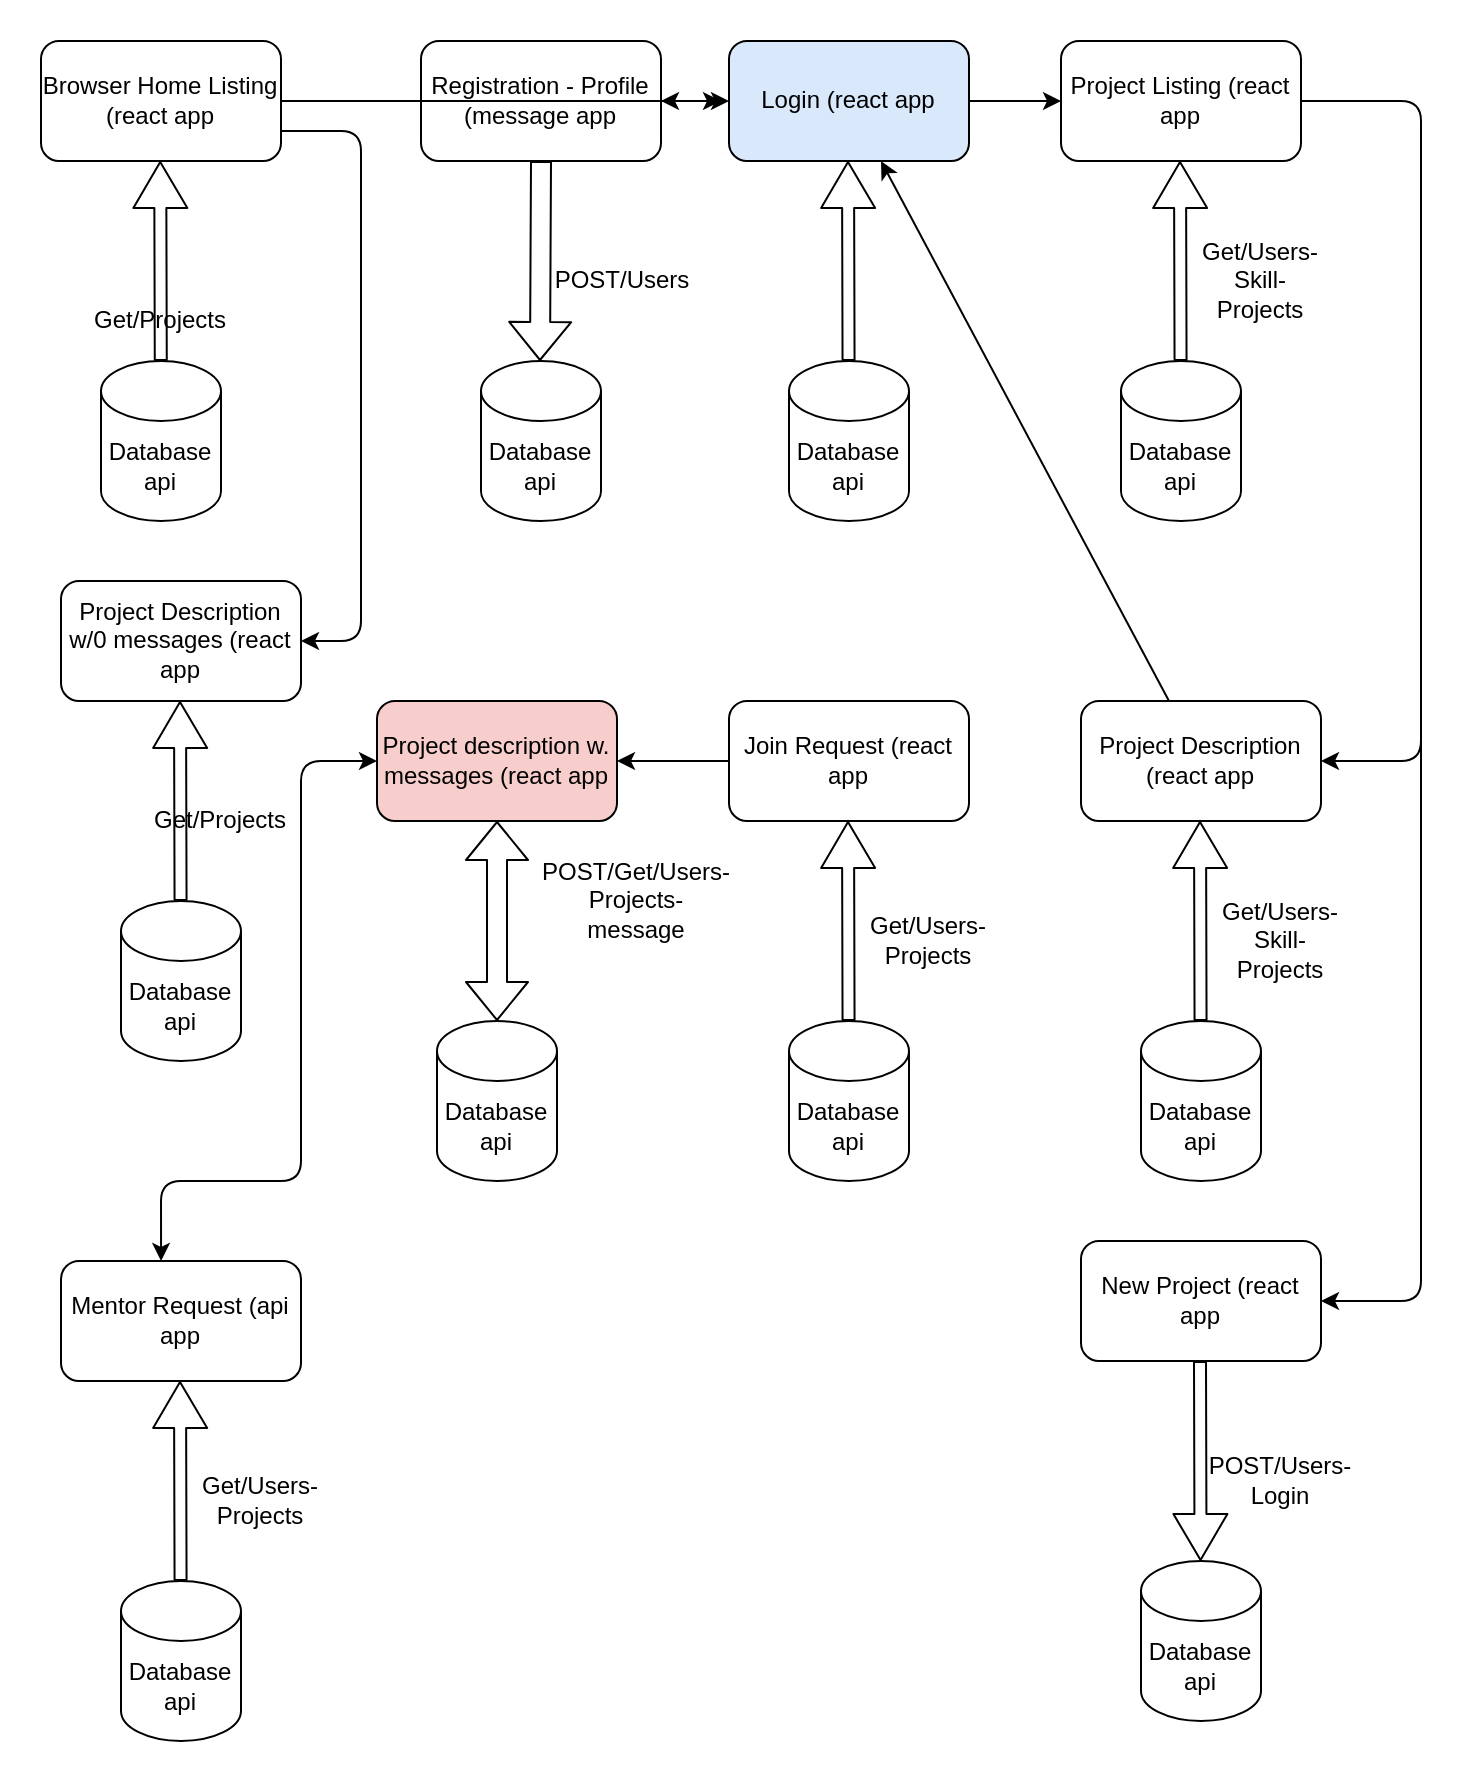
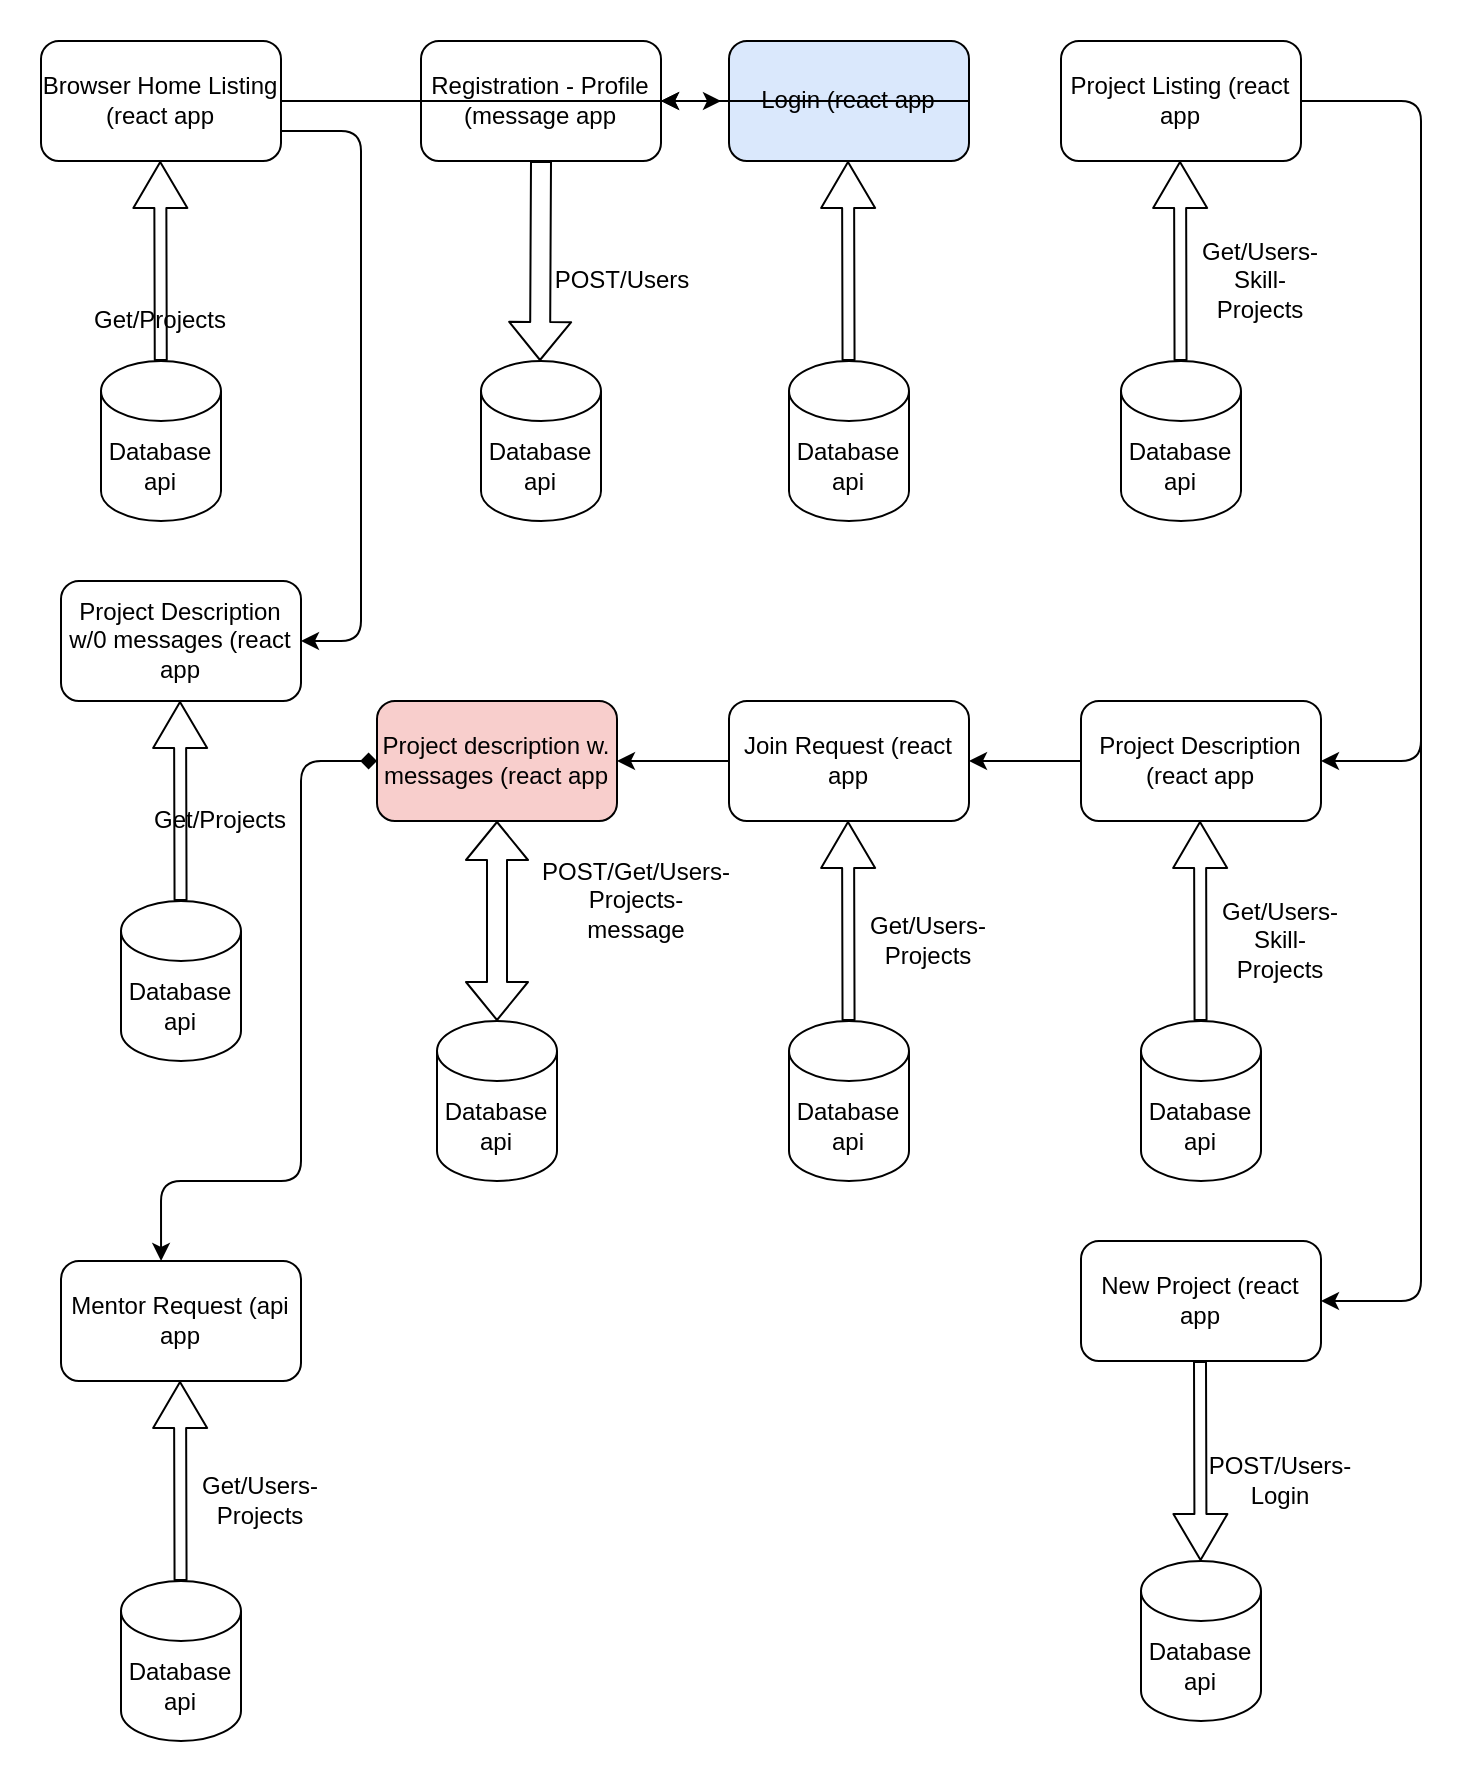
  <mxCell id="0" />
  <mxCell id="1" parent="0" />
  <mxCell id="2" value="Browser Home Listing&lt;br&gt;(react app" style="rounded=1;whiteSpace=wrap;html=1;" vertex="1" parent="1"><mxGeometry x="20" y="20" width="120" height="60" as="geometry" /></mxCell>
  <mxCell id="3" value="" style="shape=flexArrow;endArrow=classic;html=1;width=6;endSize=7.33;" edge="1" parent="1" source="4"><mxGeometry width="50" height="50" relative="1" as="geometry"><mxPoint x="79.5" y="120" as="sourcePoint" /><mxPoint x="79.611" y="80" as="targetPoint" /></mxGeometry></mxCell>
  <mxCell id="4" value="Database&lt;br&gt;api" style="shape=cylinder3;whiteSpace=wrap;html=1;boundedLbl=1;backgroundOutline=1;size=15;" vertex="1" parent="1"><mxGeometry x="50" y="180" width="60" height="80" as="geometry" /></mxCell>
  <mxCell id="5" value="Get/Projects" style="text;html=1;strokeColor=none;fillColor=none;align=center;verticalAlign=middle;whiteSpace=wrap;rounded=0;" vertex="1" parent="1"><mxGeometry x="59.5" y="150" width="40" height="20" as="geometry" /></mxCell>
  <mxCell id="6" value="Registration - Profile&lt;br&gt;(message app" style="rounded=1;whiteSpace=wrap;html=1;" vertex="1" parent="1"><mxGeometry x="210" y="20" width="120" height="60" as="geometry" /></mxCell>
  <mxCell id="7" value="Database&lt;br&gt;api" style="shape=cylinder3;whiteSpace=wrap;html=1;boundedLbl=1;backgroundOutline=1;size=15;" vertex="1" parent="1"><mxGeometry x="240" y="180" width="60" height="80" as="geometry" /></mxCell>
  <mxCell id="8" value="POST/Users" style="text;html=1;strokeColor=none;fillColor=none;align=center;verticalAlign=middle;whiteSpace=wrap;rounded=0;" vertex="1" parent="1"><mxGeometry x="291" y="130" width="40" height="20" as="geometry" /></mxCell>
- <mxCell id="9" value="" style="endArrow=classic;html=1;exitX=1;exitY=0.5;exitDx=0;exitDy=0;entryX=0;entryY=0.5;entryDx=0;entryDy=0;" edge="1" parent="1" source="2" target="11"><mxGeometry width="50" height="50" relative="1" as="geometry"><mxPoint x="160" y="100" as="sourcePoint" /><mxPoint x="210" y="50" as="targetPoint" /></mxGeometry></mxCell>
+ <mxCell id="9" value="" style="endArrow=none;html=1;exitX=1;exitY=0.5;exitDx=0;exitDy=0;entryX=0;entryY=0.5;entryDx=0;entryDy=0;" edge="1" parent="1" source="2" target="11"><mxGeometry width="50" height="50" relative="1" as="geometry"><mxPoint x="160" y="100" as="sourcePoint" /><mxPoint x="210" y="50" as="targetPoint" /></mxGeometry></mxCell>
  <mxCell id="10" value="" style="shape=flexArrow;endArrow=classic;html=1;" edge="1" parent="1"><mxGeometry width="50" height="50" relative="1" as="geometry"><mxPoint x="270" y="80" as="sourcePoint" /><mxPoint x="269.5" y="180" as="targetPoint" /></mxGeometry></mxCell>
  <mxCell id="11" value="Login (react app" style="rounded=1;whiteSpace=wrap;html=1;fillColor=#dae8fc;" vertex="1" parent="1"><mxGeometry x="364" y="20" width="120" height="60" as="geometry" /></mxCell>
  <mxCell id="12" value="Database&lt;br&gt;api" style="shape=cylinder3;whiteSpace=wrap;html=1;boundedLbl=1;backgroundOutline=1;size=15;" vertex="1" parent="1"><mxGeometry x="394" y="180" width="60" height="80" as="geometry" /></mxCell>
  <mxCell id="13" value="" style="shape=flexArrow;endArrow=classic;html=1;width=6;endSize=7.33;" edge="1" parent="1"><mxGeometry width="50" height="50" relative="1" as="geometry"><mxPoint x="423.779" y="180" as="sourcePoint" /><mxPoint x="423.501" y="80" as="targetPoint" /></mxGeometry></mxCell>
  <mxCell id="14" value="" style="endArrow=classic;startArrow=classic;html=1;exitX=1;exitY=0.5;exitDx=0;exitDy=0;" edge="1" parent="1" source="6"><mxGeometry width="50" height="50" relative="1" as="geometry"><mxPoint x="320" y="120" as="sourcePoint" /><mxPoint x="360" y="50" as="targetPoint" /></mxGeometry></mxCell>
  <mxCell id="15" value="Project Listing (react app" style="rounded=1;whiteSpace=wrap;html=1;" vertex="1" parent="1"><mxGeometry x="530" y="20" width="120" height="60" as="geometry" /></mxCell>
  <mxCell id="16" value="Database&lt;br&gt;api" style="shape=cylinder3;whiteSpace=wrap;html=1;boundedLbl=1;backgroundOutline=1;size=15;" vertex="1" parent="1"><mxGeometry x="560" y="180" width="60" height="80" as="geometry" /></mxCell>
  <mxCell id="17" value="Get/Users-Skill-Projects" style="text;html=1;strokeColor=none;fillColor=none;align=center;verticalAlign=middle;whiteSpace=wrap;rounded=0;" vertex="1" parent="1"><mxGeometry x="610" y="130" width="40" height="20" as="geometry" /></mxCell>
  <mxCell id="18" value="" style="shape=flexArrow;endArrow=classic;html=1;width=6;endSize=7.33;" edge="1" parent="1"><mxGeometry width="50" height="50" relative="1" as="geometry"><mxPoint x="589.779" y="180" as="sourcePoint" /><mxPoint x="589.501" y="80" as="targetPoint" /></mxGeometry></mxCell>
- <mxCell id="19" value="" style="endArrow=classic;html=1;exitX=1;exitY=0.5;exitDx=0;exitDy=0;entryX=0;entryY=0.5;entryDx=0;entryDy=0;" edge="1" parent="1" source="11" target="15"><mxGeometry width="50" height="50" relative="1" as="geometry"><mxPoint x="480" y="80" as="sourcePoint" /><mxPoint x="530" y="30" as="targetPoint" /></mxGeometry></mxCell>
+ <mxCell id="19" value="" style="endArrow=classic;html=1;exitX=1;exitY=0.5;exitDx=0;exitDy=0;" edge="1" parent="1" source="11" target="6"><mxGeometry width="50" height="50" relative="1" as="geometry"><mxPoint x="480" y="80" as="sourcePoint" /><mxPoint x="530" y="30" as="targetPoint" /></mxGeometry></mxCell>
  <mxCell id="20" value="Project Description (react app" style="rounded=1;whiteSpace=wrap;html=1;" vertex="1" parent="1"><mxGeometry x="540" y="350" width="120" height="60" as="geometry" /></mxCell>
  <mxCell id="21" value="Database&lt;br&gt;api" style="shape=cylinder3;whiteSpace=wrap;html=1;boundedLbl=1;backgroundOutline=1;size=15;" vertex="1" parent="1"><mxGeometry x="570" y="510" width="60" height="80" as="geometry" /></mxCell>
  <mxCell id="22" value="Get/Users-Skill-Projects" style="text;html=1;strokeColor=none;fillColor=none;align=center;verticalAlign=middle;whiteSpace=wrap;rounded=0;" vertex="1" parent="1"><mxGeometry x="620" y="460" width="40" height="20" as="geometry" /></mxCell>
  <mxCell id="23" value="" style="shape=flexArrow;endArrow=classic;html=1;width=6;endSize=7.33;" edge="1" parent="1"><mxGeometry width="50" height="50" relative="1" as="geometry"><mxPoint x="599.779" y="510" as="sourcePoint" /><mxPoint x="599.501" y="410" as="targetPoint" /></mxGeometry></mxCell>
  <mxCell id="24" value="" style="endArrow=classic;html=1;entryX=1;entryY=0.5;entryDx=0;entryDy=0;" edge="1" parent="1" target="20"><mxGeometry width="50" height="50" relative="1" as="geometry"><mxPoint x="650" y="50" as="sourcePoint" /><mxPoint x="710" y="370" as="targetPoint" /><Array as="points"><mxPoint x="710" y="50" /><mxPoint x="710" y="380" /></Array></mxGeometry></mxCell>
  <mxCell id="25" value="" style="endArrow=classic;html=1;exitX=1;exitY=0.75;exitDx=0;exitDy=0;entryX=1;entryY=0.5;entryDx=0;entryDy=0;" edge="1" parent="1" source="2" target="26"><mxGeometry width="50" height="50" relative="1" as="geometry"><mxPoint x="340" y="300" as="sourcePoint" /><mxPoint x="390" y="250" as="targetPoint" /><Array as="points"><mxPoint x="180" y="65" /><mxPoint x="180" y="270" /><mxPoint x="180" y="320" /></Array></mxGeometry></mxCell>
  <mxCell id="26" value="Project Description w/0 messages (react app" style="rounded=1;whiteSpace=wrap;html=1;" vertex="1" parent="1"><mxGeometry x="30" y="290" width="120" height="60" as="geometry" /></mxCell>
  <mxCell id="27" value="Database&lt;br&gt;api" style="shape=cylinder3;whiteSpace=wrap;html=1;boundedLbl=1;backgroundOutline=1;size=15;" vertex="1" parent="1"><mxGeometry x="60" y="450" width="60" height="80" as="geometry" /></mxCell>
  <mxCell id="28" value="" style="shape=flexArrow;endArrow=classic;html=1;width=6;endSize=7.33;" edge="1" parent="1"><mxGeometry width="50" height="50" relative="1" as="geometry"><mxPoint x="89.779" y="450" as="sourcePoint" /><mxPoint x="89.501" y="350" as="targetPoint" /></mxGeometry></mxCell>
  <mxCell id="29" value="Get/Projects" style="text;html=1;strokeColor=none;fillColor=none;align=center;verticalAlign=middle;whiteSpace=wrap;rounded=0;" vertex="1" parent="1"><mxGeometry x="90" y="400" width="40" height="20" as="geometry" /></mxCell>
  <mxCell id="30" value="Join Request (react app" style="rounded=1;whiteSpace=wrap;html=1;" vertex="1" parent="1"><mxGeometry x="364" y="350" width="120" height="60" as="geometry" /></mxCell>
  <mxCell id="31" value="Database&lt;br&gt;api" style="shape=cylinder3;whiteSpace=wrap;html=1;boundedLbl=1;backgroundOutline=1;size=15;" vertex="1" parent="1"><mxGeometry x="394" y="510" width="60" height="80" as="geometry" /></mxCell>
  <mxCell id="32" value="Get/Users-Projects" style="text;html=1;strokeColor=none;fillColor=none;align=center;verticalAlign=middle;whiteSpace=wrap;rounded=0;" vertex="1" parent="1"><mxGeometry x="444" y="460" width="40" height="20" as="geometry" /></mxCell>
  <mxCell id="33" value="" style="shape=flexArrow;endArrow=classic;html=1;width=6;endSize=7.33;" edge="1" parent="1"><mxGeometry width="50" height="50" relative="1" as="geometry"><mxPoint x="423.779" y="510" as="sourcePoint" /><mxPoint x="423.501" y="410" as="targetPoint" /></mxGeometry></mxCell>
- <mxCell id="34" value="" style="endArrow=classic;html=1;" edge="1" parent="1" source="20" target="11"><mxGeometry width="50" height="50" relative="1" as="geometry"><mxPoint x="484" y="350" as="sourcePoint" /><mxPoint x="434" y="400" as="targetPoint" /></mxGeometry></mxCell>
+ <mxCell id="34" value="" style="endArrow=classic;html=1;entryX=1;entryY=0.5;entryDx=0;entryDy=0;" edge="1" parent="1" source="20" target="30"><mxGeometry width="50" height="50" relative="1" as="geometry"><mxPoint x="484" y="350" as="sourcePoint" /><mxPoint x="434" y="400" as="targetPoint" /></mxGeometry></mxCell>
  <mxCell id="35" value="Project description w. messages (react app" style="rounded=1;whiteSpace=wrap;html=1;fillColor=#f8cecc;" vertex="1" parent="1"><mxGeometry x="188" y="350" width="120" height="60" as="geometry" /></mxCell>
  <mxCell id="36" value="Database&lt;br&gt;api" style="shape=cylinder3;whiteSpace=wrap;html=1;boundedLbl=1;backgroundOutline=1;size=15;" vertex="1" parent="1"><mxGeometry x="218" y="510" width="60" height="80" as="geometry" /></mxCell>
  <mxCell id="37" value="POST/Get/Users-Projects-message" style="text;html=1;strokeColor=none;fillColor=none;align=center;verticalAlign=middle;whiteSpace=wrap;rounded=0;" vertex="1" parent="1"><mxGeometry x="298" y="440" width="40" height="20" as="geometry" /></mxCell>
  <mxCell id="38" value="" style="endArrow=classic;html=1;entryX=1;entryY=0.5;entryDx=0;entryDy=0;" edge="1" parent="1" target="35"><mxGeometry width="50" height="50" relative="1" as="geometry"><mxPoint x="364" y="380" as="sourcePoint" /><mxPoint x="258" y="400" as="targetPoint" /></mxGeometry></mxCell>
  <mxCell id="39" value="Mentor Request (api app" style="rounded=1;whiteSpace=wrap;html=1;" vertex="1" parent="1"><mxGeometry x="30" y="630" width="120" height="60" as="geometry" /></mxCell>
  <mxCell id="40" value="Database&lt;br&gt;api" style="shape=cylinder3;whiteSpace=wrap;html=1;boundedLbl=1;backgroundOutline=1;size=15;" vertex="1" parent="1"><mxGeometry x="60" y="790" width="60" height="80" as="geometry" /></mxCell>
  <mxCell id="41" value="Get/Users-Projects" style="text;html=1;strokeColor=none;fillColor=none;align=center;verticalAlign=middle;whiteSpace=wrap;rounded=0;" vertex="1" parent="1"><mxGeometry x="110" y="740" width="40" height="20" as="geometry" /></mxCell>
  <mxCell id="42" value="" style="shape=flexArrow;endArrow=classic;html=1;width=6;endSize=7.33;" edge="1" parent="1"><mxGeometry width="50" height="50" relative="1" as="geometry"><mxPoint x="89.779" y="790" as="sourcePoint" /><mxPoint x="89.501" y="690" as="targetPoint" /></mxGeometry></mxCell>
- <mxCell id="43" value="" style="endArrow=classic;startArrow=classic;html=1;exitX=0.417;exitY=0;exitDx=0;exitDy=0;exitPerimeter=0;entryX=0;entryY=0.5;entryDx=0;entryDy=0;" edge="1" parent="1" source="39" target="35"><mxGeometry width="50" height="50" relative="1" as="geometry"><mxPoint x="340" y="620" as="sourcePoint" /><mxPoint x="390" y="570" as="targetPoint" /><Array as="points"><mxPoint x="80" y="590" /><mxPoint x="150" y="590" /><mxPoint x="150" y="380" /></Array></mxGeometry></mxCell>
+ <mxCell id="43" value="" style="endArrow=diamond;startArrow=classic;html=1;exitX=0.417;exitY=0;exitDx=0;exitDy=0;exitPerimeter=0;entryX=0;entryY=0.5;entryDx=0;entryDy=0;" edge="1" parent="1" source="39" target="35"><mxGeometry width="50" height="50" relative="1" as="geometry"><mxPoint x="340" y="620" as="sourcePoint" /><mxPoint x="390" y="570" as="targetPoint" /><Array as="points"><mxPoint x="80" y="590" /><mxPoint x="150" y="590" /><mxPoint x="150" y="380" /></Array></mxGeometry></mxCell>
  <mxCell id="44" value="" style="shape=flexArrow;endArrow=classic;startArrow=classic;html=1;entryX=0.5;entryY=1;entryDx=0;entryDy=0;" edge="1" parent="1" source="36" target="35"><mxGeometry width="100" height="100" relative="1" as="geometry"><mxPoint x="310" y="590" as="sourcePoint" /><mxPoint x="410" y="490" as="targetPoint" /></mxGeometry></mxCell>
  <mxCell id="45" value="New Project (react app" style="rounded=1;whiteSpace=wrap;html=1;" vertex="1" parent="1"><mxGeometry x="540" y="620" width="120" height="60" as="geometry" /></mxCell>
  <mxCell id="46" value="Database&lt;br&gt;api" style="shape=cylinder3;whiteSpace=wrap;html=1;boundedLbl=1;backgroundOutline=1;size=15;" vertex="1" parent="1"><mxGeometry x="570" y="780" width="60" height="80" as="geometry" /></mxCell>
  <mxCell id="47" value="POST/Users-Login" style="text;html=1;strokeColor=none;fillColor=none;align=center;verticalAlign=middle;whiteSpace=wrap;rounded=0;" vertex="1" parent="1"><mxGeometry x="620" y="730" width="40" height="20" as="geometry" /></mxCell>
  <mxCell id="48" value="" style="shape=flexArrow;endArrow=classic;html=1;width=6;endSize=7.33;" edge="1" parent="1"><mxGeometry width="50" height="50" relative="1" as="geometry"><mxPoint x="599.501" y="680" as="sourcePoint" /><mxPoint x="599.779" y="780" as="targetPoint" /></mxGeometry></mxCell>
  <mxCell id="49" value="" style="endArrow=classic;html=1;entryX=1;entryY=0.5;entryDx=0;entryDy=0;" edge="1" parent="1" target="45"><mxGeometry width="50" height="50" relative="1" as="geometry"><mxPoint x="710" y="370" as="sourcePoint" /><mxPoint x="390" y="400" as="targetPoint" /><Array as="points"><mxPoint x="710" y="650" /></Array></mxGeometry></mxCell>
